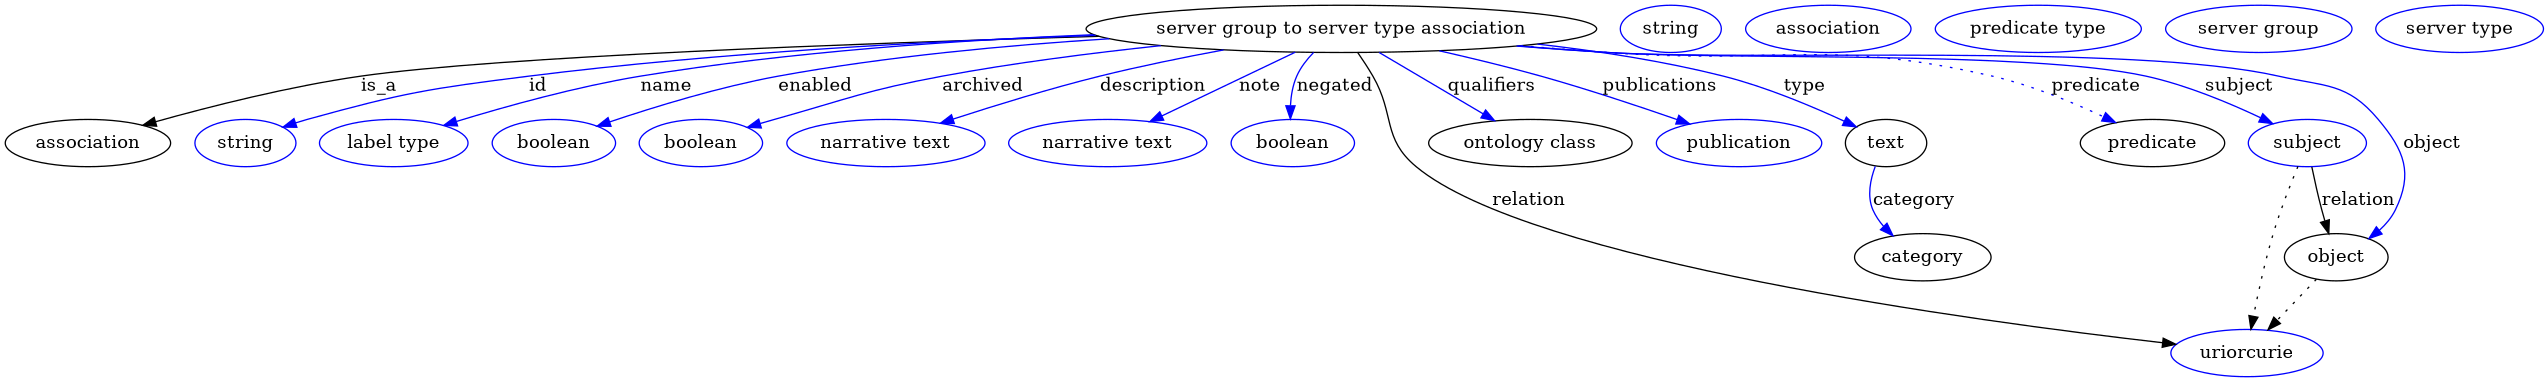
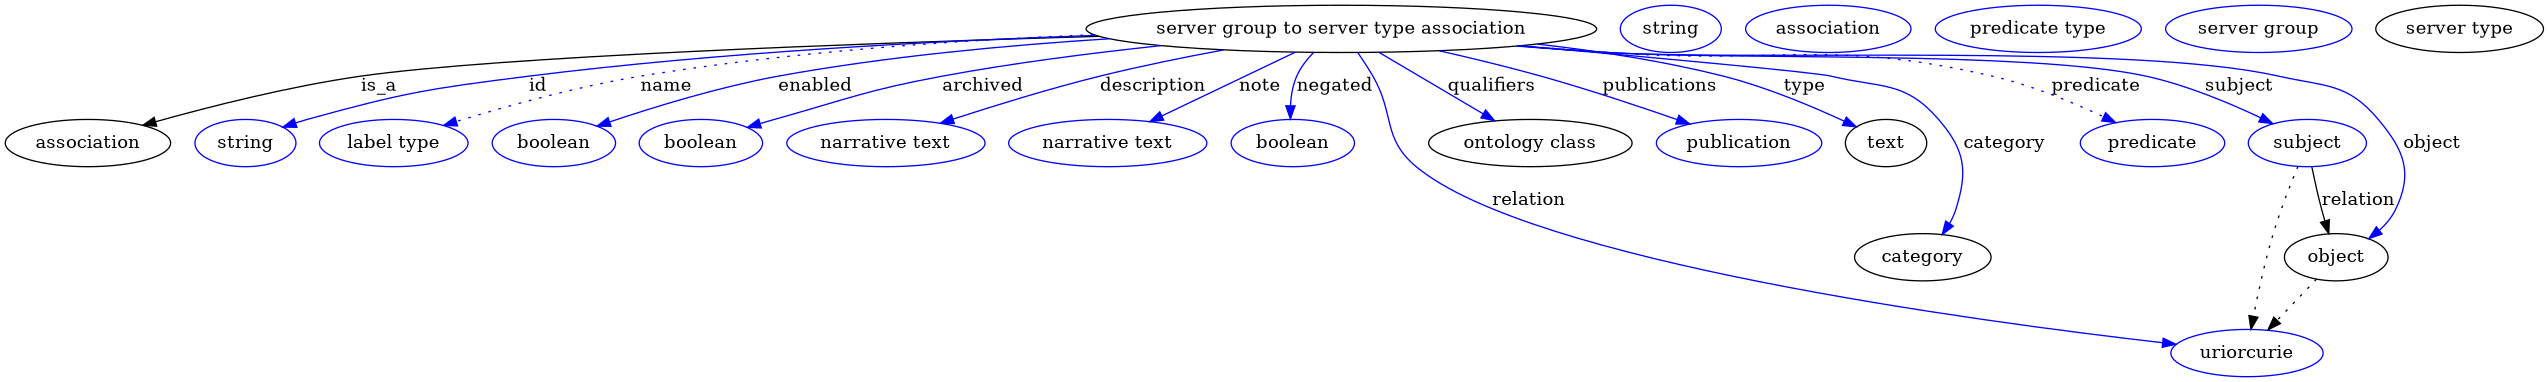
  digraph {
    node [color=blue]
    edge [color=blue style=solid]
    n1 [height=0.5 label="server group to server type association" width=5.3981 color=""]
    association [height=0.5 width=1.7512 color=""]
    n3 [height=0.5 label=string width=1.0652]
    n4 [height=0.5 label="label type" width=1.5707]
    n5 [height=0.5 label=boolean width=1.2999]
    n6 [height=0.5 label=boolean width=1.2999]
    n7 [height=0.5 label="narrative text" width=2.0943]
    n8 [height=0.5 label="narrative text" width=2.0943]
    n9 [height=0.5 label=boolean width=1.2999]
    n10 [height=0.5 label=uriorcurie width=1.6068]
    n11 [color=black height=0.5 label="ontology class" width=2.1484]
    n12 [height=0.5 label=publication width=1.7512]
    n13 [height=0.5 label=text width=0.86659 color=""]
    category [height=0.5 width=1.4443 color=""]
-   predicate [height=0.5 width=1.5346 color=""]
+   predicate [height=0.5 width=1.5346]
    subject [height=0.5 width=1.2457]
    object [height=0.5 width=1.1013 color=""]
    n18 [height=0.5 label=string width=1.0652]
    n19 [height=0.5 label=association width=1.7512]
    n20 [height=0.5 label="predicate type" width=2.1845]
    n21 [height=0.5 label="server group" width=1.9679]
-   n22 [height=0.5 label="server type" width=1.7693]
+   n22 [color=black height=0.5 label="server type" width=1.7693]
    n1 -> association [label=is_a color="" style=""]
    n1 -> n3 [label=id]
-   n1 -> n4 [label=name]
+   n1 -> n4 [label=name style=dotted]
    n1 -> n5 [label=enabled]
    n1 -> n6 [label=archived]
    n1 -> n7 [label=description]
    n1 -> n8 [label=note]
    n1 -> n9 [label=negated]
-   n1 -> n10 [color=black label=relation]
+   n1 -> n10 [label=relation]
    n1 -> n11 [label=qualifiers]
    n1 -> n12 [label=publications]
    n1 -> n13 [label=type]
-   n13 -> category [label=category]
+   n1 -> category [label=category]
    n1 -> predicate [label=predicate style=dotted]
    n1 -> subject [label=subject]
    n1 -> object [label=object]
    subject -> n10 [style=dotted color=""]
    subject -> object [label=relation color="" style=""]
    object -> n10 [style=dotted color=""]
  }
